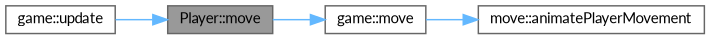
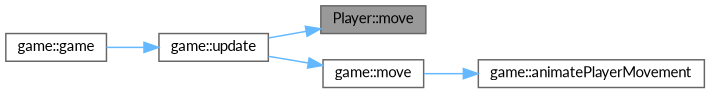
  digraph {
    fontname=Lato
    rankdir=RL
    node [color=grey40 fillcolor=white fontname=Lato fontsize=10 shape=box style=filled]
    edge [color=steelblue1 dir=back fontname=Lato fontsize=10 labelfontname=Helvetica labelfontsize=10 style=solid]
    n1 [color=gray40 fillcolor=grey60 fontcolor=black height=0.2 label="Player::move" width=0.4]
    n2 [height=0.2 label="game::update" width=0.4]
-   n3 [height=0.2 label="move::animatePlayerMovement" width=0.4]
+   n3 [height=0.2 label="game::animatePlayerMovement" width=0.4]
    n4 [height=0.2 label="game::move" width=0.4]
+   n5 [height=0.2 label="game::game" width=0.4]
    n1 -> n2
+   n2 -> n5
    n3 -> n4
-   n4 -> n1
+   n4 -> n2
  }
